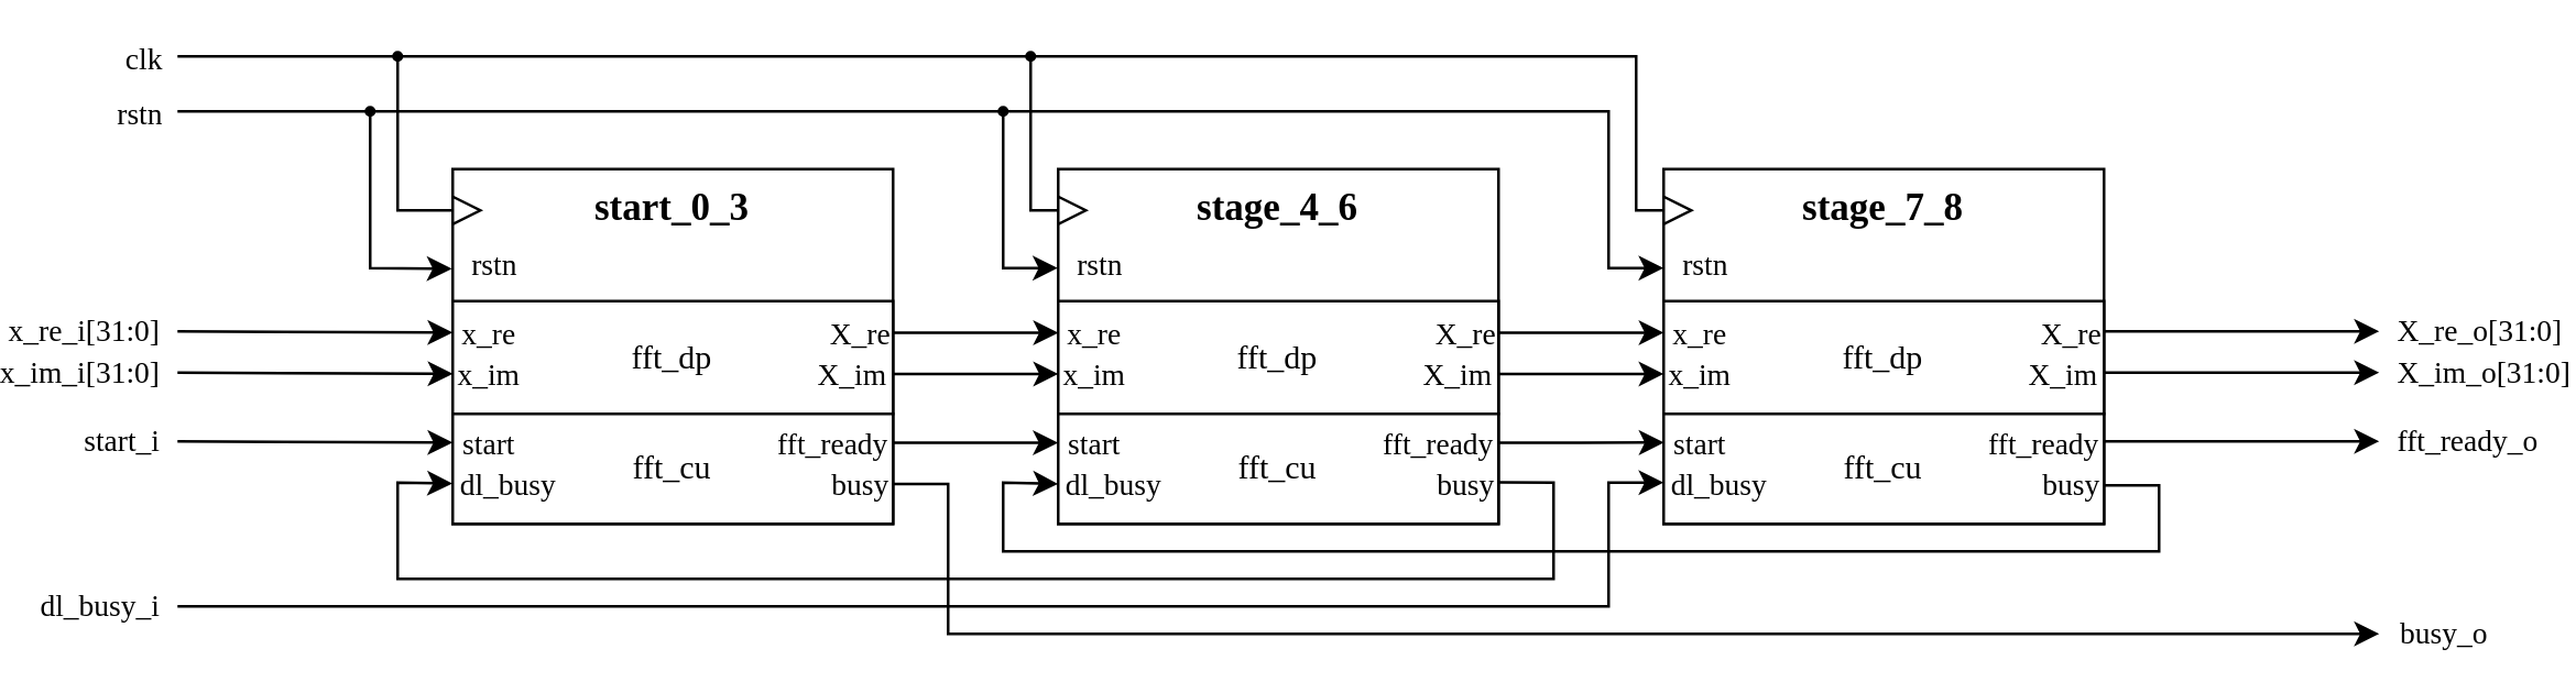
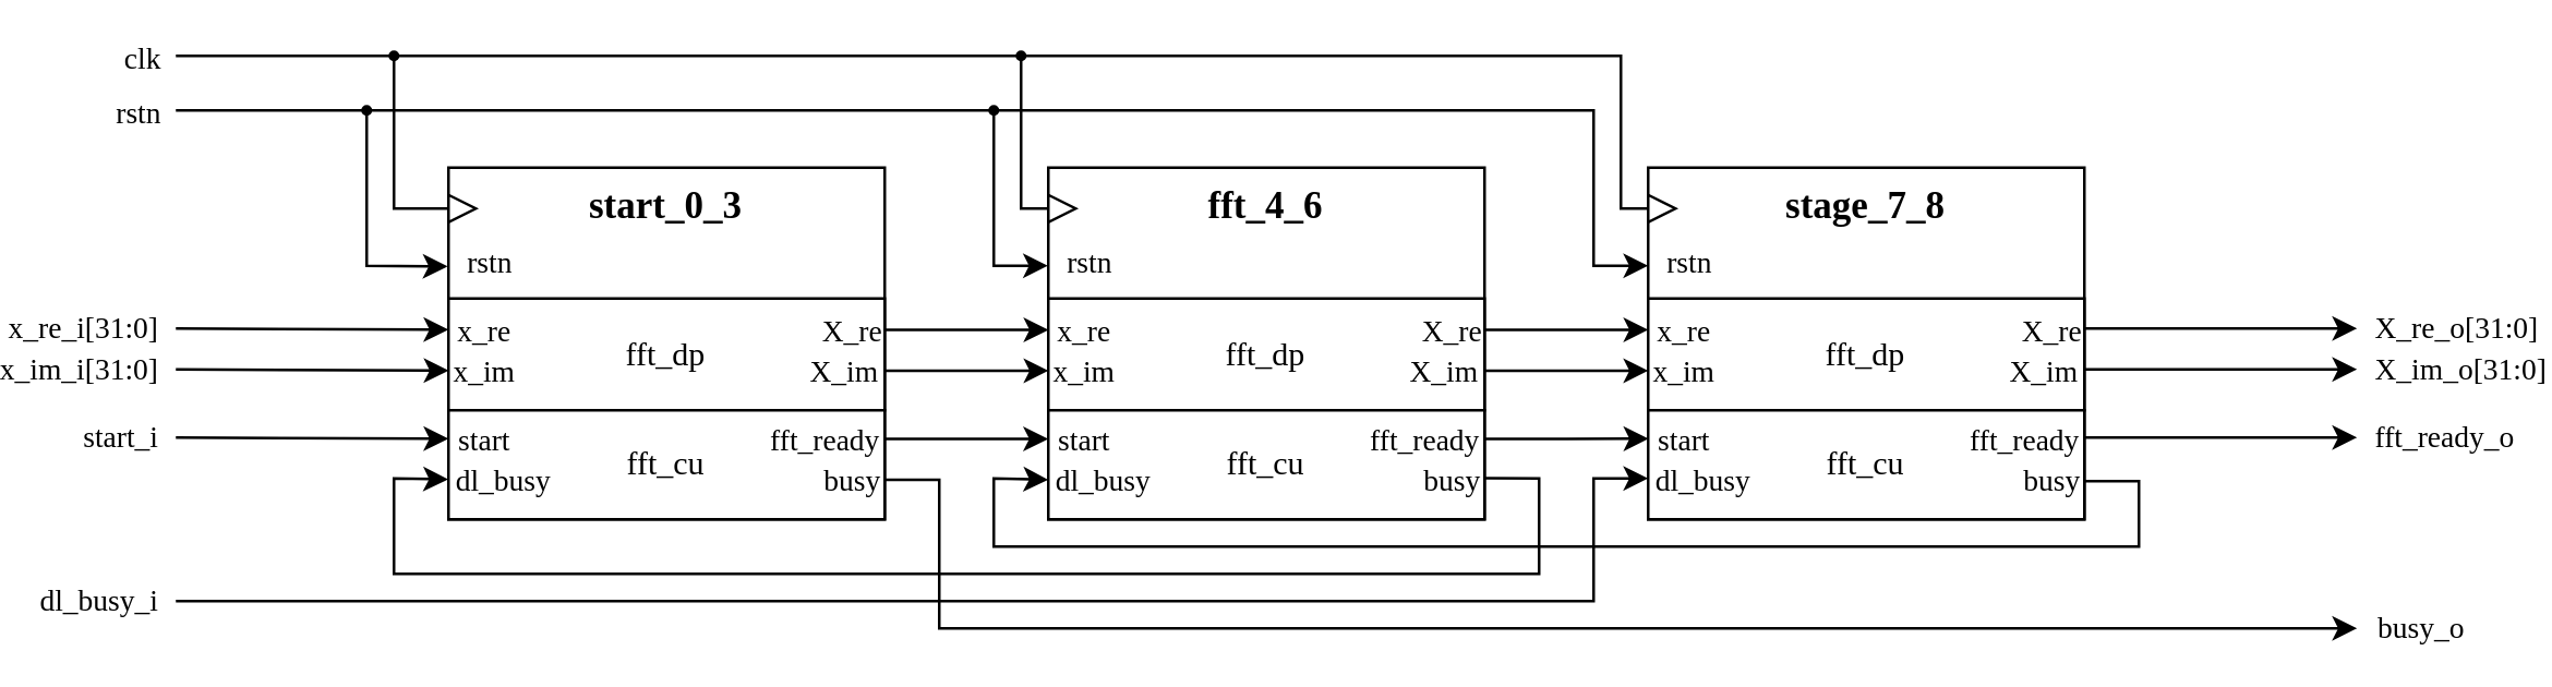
  <mxCell id="0" />
  <mxCell id="1" parent="0" />
  <mxCell id="2" value="&lt;span&gt;start_0_3&lt;/span&gt;" style="rounded=0;whiteSpace=wrap;html=1;fillColor=default;verticalAlign=top;fontFamily=NewsGotT;fontStyle=1;fontSize=14;" parent="1" vertex="1"><mxGeometry x="120" y="61" width="160" height="129" as="geometry" /></mxCell>
  <mxCell id="3" value="fft_dp" style="rounded=0;whiteSpace=wrap;html=1;fontFamily=NewsGotT;" parent="1" vertex="1"><mxGeometry x="120" y="109" width="160" height="41" as="geometry" /></mxCell>
  <mxCell id="4" value="" style="endArrow=none;html=1;rounded=0;entryX=0;entryY=0.25;entryDx=0;entryDy=0;endFill=0;fontFamily=NewsGotT;" parent="1" edge="1"><mxGeometry width="50" height="50" relative="1" as="geometry"><mxPoint x="20" y="20" as="sourcePoint" /><mxPoint x="120" y="76" as="targetPoint" /><Array as="points"><mxPoint x="100" y="20" /><mxPoint x="100" y="76" /></Array></mxGeometry></mxCell>
  <mxCell id="5" value="clk" style="edgeLabel;html=1;align=right;verticalAlign=middle;resizable=0;points=[];fontFamily=NewsGotT;" parent="4" vertex="1" connectable="0"><mxGeometry x="-0.244" y="1" relative="1" as="geometry"><mxPoint x="-64" y="1" as="offset" /></mxGeometry></mxCell>
  <mxCell id="6" value="" style="triangle;whiteSpace=wrap;html=1;fontFamily=NewsGotT;" parent="1" vertex="1"><mxGeometry x="120" y="71" width="10" height="10" as="geometry" /></mxCell>
  <mxCell id="7" value="fft_cu" style="rounded=0;whiteSpace=wrap;html=1;fontFamily=NewsGotT;" parent="1" vertex="1"><mxGeometry x="120" y="150" width="160" height="40" as="geometry" /></mxCell>
  <mxCell id="8" value="start" style="text;html=1;align=center;verticalAlign=middle;resizable=0;points=[];autosize=1;strokeColor=none;fillColor=none;spacing=-5;fontSize=11;fontFamily=NewsGotT;" parent="1" vertex="1"><mxGeometry x="120" y="153" width="25" height="15" as="geometry" /></mxCell>
  <mxCell id="9" value="dl_busy" style="text;html=1;align=center;verticalAlign=middle;resizable=0;points=[];autosize=1;strokeColor=none;fillColor=none;spacing=-5;fontSize=11;fontFamily=NewsGotT;" parent="1" vertex="1"><mxGeometry x="120" y="168" width="40" height="15" as="geometry" /></mxCell>
  <mxCell id="10" value="x_re" style="text;html=1;align=center;verticalAlign=middle;resizable=0;points=[];autosize=1;strokeColor=none;fillColor=none;spacing=-5;fontSize=11;fontFamily=NewsGotT;" parent="1" vertex="1"><mxGeometry x="120" y="113" width="25" height="15" as="geometry" /></mxCell>
  <mxCell id="11" value="x_im" style="text;html=1;align=center;verticalAlign=middle;resizable=0;points=[];autosize=1;strokeColor=none;fillColor=none;spacing=-5;fontSize=11;fontFamily=NewsGotT;" parent="1" vertex="1"><mxGeometry x="120" y="128" width="25" height="15" as="geometry" /></mxCell>
  <mxCell id="12" value="fft_ready" style="text;html=1;align=center;verticalAlign=middle;resizable=0;points=[];autosize=1;strokeColor=none;fillColor=none;spacing=-5;fontSize=11;fontFamily=NewsGotT;" parent="1" vertex="1"><mxGeometry x="235" y="153" width="45" height="15" as="geometry" /></mxCell>
  <mxCell id="13" value="busy_o" style="edgeStyle=orthogonalEdgeStyle;rounded=0;orthogonalLoop=1;jettySize=auto;html=1;fontFamily=NewsGotT;align=left;" parent="1" source="14" edge="1"><mxGeometry x="1" y="-5" relative="1" as="geometry"><mxPoint x="820" y="230" as="targetPoint" /><Array as="points"><mxPoint x="300" y="175" /><mxPoint x="300" y="230" /></Array><mxPoint x="5" y="-5" as="offset" /></mxGeometry></mxCell>
  <mxCell id="14" value="busy" style="text;html=1;align=center;verticalAlign=middle;resizable=0;points=[];autosize=1;strokeColor=none;fillColor=none;spacing=-5;fontSize=11;fontFamily=NewsGotT;" parent="1" vertex="1"><mxGeometry x="255" y="168" width="25" height="15" as="geometry" /></mxCell>
  <mxCell id="15" value="X_re" style="text;html=1;align=center;verticalAlign=middle;resizable=0;points=[];autosize=1;strokeColor=none;fillColor=none;spacing=-5;fontSize=11;fontFamily=NewsGotT;" parent="1" vertex="1"><mxGeometry x="255" y="113" width="25" height="15" as="geometry" /></mxCell>
  <mxCell id="16" value="X_im" style="text;html=1;align=center;verticalAlign=middle;resizable=0;points=[];autosize=1;strokeColor=none;fillColor=none;spacing=-5;fontSize=11;fontFamily=NewsGotT;" parent="1" vertex="1"><mxGeometry x="250" y="128" width="30" height="15" as="geometry" /></mxCell>
  <mxCell id="17" value="rstn" style="text;html=1;align=center;verticalAlign=middle;resizable=0;points=[];autosize=1;strokeColor=none;fillColor=none;spacing=-5;fontSize=11;fontFamily=NewsGotT;" parent="1" vertex="1"><mxGeometry x="125" y="88" width="20" height="15" as="geometry" /></mxCell>
  <mxCell id="18" value="" style="endArrow=classic;html=1;rounded=0;entryX=-0.002;entryY=0.281;entryDx=0;entryDy=0;entryPerimeter=0;fontFamily=NewsGotT;" parent="1" target="2" edge="1"><mxGeometry width="50" height="50" relative="1" as="geometry"><mxPoint x="20" y="40" as="sourcePoint" /><mxPoint x="170" y="70" as="targetPoint" /><Array as="points"><mxPoint x="90" y="40" /><mxPoint x="90" y="97" /></Array></mxGeometry></mxCell>
  <mxCell id="19" value="rstn" style="edgeLabel;html=1;align=right;verticalAlign=middle;resizable=0;points=[];fontFamily=NewsGotT;" parent="18" vertex="1" connectable="0"><mxGeometry x="-0.932" relative="1" as="geometry"><mxPoint x="-10" as="offset" /></mxGeometry></mxCell>
  <mxCell id="20" value="" style="endArrow=classic;html=1;rounded=0;startArrow=oval;startFill=1;startSize=3;entryX=-0.001;entryY=0.279;entryDx=0;entryDy=0;entryPerimeter=0;fontFamily=NewsGotT;" parent="1" target="21" edge="1"><mxGeometry width="50" height="50" relative="1" as="geometry"><mxPoint x="90" y="40" as="sourcePoint" /><mxPoint x="220" y="40" as="targetPoint" /><Array as="points"><mxPoint x="320" y="40" /><mxPoint x="320" y="97" /></Array></mxGeometry></mxCell>
- <mxCell id="21" value="&lt;b&gt;stage_4_6&lt;/b&gt;" style="rounded=0;whiteSpace=wrap;html=1;fillColor=default;verticalAlign=top;fontFamily=NewsGotT;fontSize=14;" parent="1" vertex="1"><mxGeometry x="340" y="61" width="160" height="129" as="geometry" /></mxCell>
+ <mxCell id="21" value="&lt;b&gt;fft_4_6&lt;/b&gt;" style="rounded=0;whiteSpace=wrap;html=1;fillColor=default;verticalAlign=top;fontFamily=NewsGotT;fontSize=14;" parent="1" vertex="1"><mxGeometry x="340" y="61" width="160" height="129" as="geometry" /></mxCell>
  <mxCell id="22" value="fft_dp" style="rounded=0;whiteSpace=wrap;html=1;fontFamily=NewsGotT;" parent="1" vertex="1"><mxGeometry x="340" y="109" width="160" height="41" as="geometry" /></mxCell>
  <mxCell id="23" value="" style="triangle;whiteSpace=wrap;html=1;fontFamily=NewsGotT;" parent="1" vertex="1"><mxGeometry x="340" y="71" width="10" height="10" as="geometry" /></mxCell>
  <mxCell id="24" value="fft_cu" style="rounded=0;whiteSpace=wrap;html=1;fontFamily=NewsGotT;" parent="1" vertex="1"><mxGeometry x="340" y="150" width="160" height="40" as="geometry" /></mxCell>
  <mxCell id="25" value="start" style="text;html=1;align=center;verticalAlign=middle;resizable=0;points=[];autosize=1;strokeColor=none;fillColor=none;spacing=-5;fontSize=11;fontFamily=NewsGotT;" parent="1" vertex="1"><mxGeometry x="340" y="153" width="25" height="15" as="geometry" /></mxCell>
  <mxCell id="26" value="dl_busy" style="text;html=1;align=center;verticalAlign=middle;resizable=0;points=[];autosize=1;strokeColor=none;fillColor=none;spacing=-5;fontSize=11;fontFamily=NewsGotT;" parent="1" vertex="1"><mxGeometry x="340" y="168" width="40" height="15" as="geometry" /></mxCell>
  <mxCell id="27" value="x_re" style="text;html=1;align=center;verticalAlign=middle;resizable=0;points=[];autosize=1;strokeColor=none;fillColor=none;spacing=-5;fontSize=11;fontFamily=NewsGotT;" parent="1" vertex="1"><mxGeometry x="340" y="113" width="25" height="15" as="geometry" /></mxCell>
  <mxCell id="28" value="x_im" style="text;html=1;align=center;verticalAlign=middle;resizable=0;points=[];autosize=1;strokeColor=none;fillColor=none;spacing=-5;fontSize=11;fontFamily=NewsGotT;" parent="1" vertex="1"><mxGeometry x="340" y="128" width="25" height="15" as="geometry" /></mxCell>
  <mxCell id="29" value="fft_ready" style="text;html=1;align=center;verticalAlign=middle;resizable=0;points=[];autosize=1;strokeColor=none;fillColor=none;spacing=-5;fontSize=11;fontFamily=NewsGotT;" parent="1" vertex="1"><mxGeometry x="455" y="153" width="45" height="15" as="geometry" /></mxCell>
  <mxCell id="30" value="busy" style="text;html=1;align=center;verticalAlign=middle;resizable=0;points=[];autosize=1;strokeColor=none;fillColor=none;spacing=-5;fontSize=11;fontFamily=NewsGotT;" parent="1" vertex="1"><mxGeometry x="475" y="168" width="25" height="15" as="geometry" /></mxCell>
  <mxCell id="31" value="X_re" style="text;html=1;align=center;verticalAlign=middle;resizable=0;points=[];autosize=1;strokeColor=none;fillColor=none;spacing=-5;fontSize=11;fontFamily=NewsGotT;" parent="1" vertex="1"><mxGeometry x="475" y="113" width="25" height="15" as="geometry" /></mxCell>
  <mxCell id="32" value="X_im" style="text;html=1;align=center;verticalAlign=middle;resizable=0;points=[];autosize=1;strokeColor=none;fillColor=none;spacing=-5;fontSize=11;fontFamily=NewsGotT;" parent="1" vertex="1"><mxGeometry x="470" y="128" width="30" height="15" as="geometry" /></mxCell>
  <mxCell id="33" value="rstn" style="text;html=1;align=center;verticalAlign=middle;resizable=0;points=[];autosize=1;strokeColor=none;fillColor=none;spacing=-5;fontSize=11;fontFamily=NewsGotT;" parent="1" vertex="1"><mxGeometry x="345" y="88" width="20" height="15" as="geometry" /></mxCell>
  <mxCell id="34" value="" style="endArrow=none;html=1;rounded=0;startArrow=oval;startFill=1;startSize=3;entryX=0;entryY=0.5;entryDx=0;entryDy=0;fontFamily=NewsGotT;" parent="1" target="23" edge="1"><mxGeometry width="50" height="50" relative="1" as="geometry"><mxPoint x="100" y="20" as="sourcePoint" /><mxPoint x="220" y="70" as="targetPoint" /><Array as="points"><mxPoint x="330" y="20" /><mxPoint x="330" y="76" /></Array></mxGeometry></mxCell>
  <mxCell id="35" style="edgeStyle=orthogonalEdgeStyle;rounded=0;orthogonalLoop=1;jettySize=auto;html=1;entryX=-0.003;entryY=0.501;entryDx=0;entryDy=0;entryPerimeter=0;exitX=0.996;exitY=0.503;exitDx=0;exitDy=0;exitPerimeter=0;fontFamily=NewsGotT;" parent="1" source="12" target="25" edge="1"><mxGeometry relative="1" as="geometry"><mxPoint x="275" y="161.5" as="sourcePoint" /><mxPoint x="335" y="160.5" as="targetPoint" /><Array as="points"><mxPoint x="320" y="160" /><mxPoint x="320" y="160" /></Array></mxGeometry></mxCell>
  <mxCell id="36" value="x_re_i[31:0]" style="endArrow=classic;html=1;rounded=0;align=right;entryX=-0.002;entryY=0.496;entryDx=0;entryDy=0;entryPerimeter=0;fontFamily=NewsGotT;" parent="1" target="10" edge="1"><mxGeometry x="-1" y="5" width="50" height="50" relative="1" as="geometry"><mxPoint x="20" y="120" as="sourcePoint" /><mxPoint x="120" y="120" as="targetPoint" /><mxPoint x="-5" y="5" as="offset" /></mxGeometry></mxCell>
  <mxCell id="37" value="x_im_i[31:0]" style="endArrow=classic;html=1;rounded=0;entryX=0.001;entryY=0.495;entryDx=0;entryDy=0;entryPerimeter=0;align=right;fontFamily=NewsGotT;" parent="1" target="11" edge="1"><mxGeometry x="-1" y="5" width="50" height="50" relative="1" as="geometry"><mxPoint x="20" y="135" as="sourcePoint" /><mxPoint x="120" y="137.83" as="targetPoint" /><mxPoint x="-5" y="5" as="offset" /></mxGeometry></mxCell>
  <mxCell id="38" value="start_i" style="endArrow=classic;html=1;rounded=0;align=right;entryX=-0.002;entryY=0.496;entryDx=0;entryDy=0;entryPerimeter=0;fontFamily=NewsGotT;" parent="1" target="8" edge="1"><mxGeometry x="-1" y="5" width="50" height="50" relative="1" as="geometry"><mxPoint x="20" y="160" as="sourcePoint" /><mxPoint x="120" y="161" as="targetPoint" /><mxPoint x="-5" y="5" as="offset" /></mxGeometry></mxCell>
  <mxCell id="39" value="dl_busy_i" style="endArrow=classic;html=1;rounded=0;align=right;fontFamily=NewsGotT;" parent="1" edge="1"><mxGeometry x="-1" y="5" width="50" height="50" relative="1" as="geometry"><mxPoint x="20" y="220" as="sourcePoint" /><mxPoint x="560" y="175" as="targetPoint" /><mxPoint x="-5" y="5" as="offset" /><Array as="points"><mxPoint x="540" y="220" /><mxPoint x="540" y="175" /></Array></mxGeometry></mxCell>
  <mxCell id="40" value="&lt;b&gt;stage_7_8&lt;/b&gt;" style="rounded=0;whiteSpace=wrap;html=1;fillColor=default;verticalAlign=top;fontFamily=NewsGotT;fontSize=14;" parent="1" vertex="1"><mxGeometry x="560" y="61" width="160" height="129" as="geometry" /></mxCell>
  <mxCell id="41" value="fft_dp" style="rounded=0;whiteSpace=wrap;html=1;fontFamily=NewsGotT;" parent="1" vertex="1"><mxGeometry x="560" y="109" width="160" height="41" as="geometry" /></mxCell>
  <mxCell id="42" value="" style="triangle;whiteSpace=wrap;html=1;fontFamily=NewsGotT;" parent="1" vertex="1"><mxGeometry x="560" y="71" width="10" height="10" as="geometry" /></mxCell>
  <mxCell id="43" value="fft_cu" style="rounded=0;whiteSpace=wrap;html=1;fontFamily=NewsGotT;" parent="1" vertex="1"><mxGeometry x="560" y="150" width="160" height="40" as="geometry" /></mxCell>
  <mxCell id="44" value="start" style="text;html=1;align=center;verticalAlign=middle;resizable=0;points=[];autosize=1;strokeColor=none;fillColor=none;spacing=-5;fontSize=11;fontFamily=NewsGotT;" parent="1" vertex="1"><mxGeometry x="560" y="153" width="25" height="15" as="geometry" /></mxCell>
  <mxCell id="45" value="dl_busy" style="text;html=1;align=center;verticalAlign=middle;resizable=0;points=[];autosize=1;strokeColor=none;fillColor=none;spacing=-5;fontSize=11;fontFamily=NewsGotT;" parent="1" vertex="1"><mxGeometry x="560" y="168" width="40" height="15" as="geometry" /></mxCell>
  <mxCell id="46" value="x_re" style="text;html=1;align=center;verticalAlign=middle;resizable=0;points=[];autosize=1;strokeColor=none;fillColor=none;spacing=-5;fontSize=11;fontFamily=NewsGotT;" parent="1" vertex="1"><mxGeometry x="560" y="113" width="25" height="15" as="geometry" /></mxCell>
  <mxCell id="47" value="x_im" style="text;html=1;align=center;verticalAlign=middle;resizable=0;points=[];autosize=1;strokeColor=none;fillColor=none;spacing=-5;fontSize=11;fontFamily=NewsGotT;" parent="1" vertex="1"><mxGeometry x="560" y="128" width="25" height="15" as="geometry" /></mxCell>
  <mxCell id="48" value="&lt;div align=&quot;left&quot;&gt;fft_ready_o&lt;/div&gt;" style="edgeStyle=orthogonalEdgeStyle;rounded=0;orthogonalLoop=1;jettySize=auto;html=1;align=left;fontFamily=NewsGotT;" parent="1" source="49" edge="1"><mxGeometry x="1" y="-5" relative="1" as="geometry"><mxPoint x="820" y="160" as="targetPoint" /><mxPoint x="5" y="-5" as="offset" /></mxGeometry></mxCell>
  <mxCell id="49" value="fft_ready" style="text;html=1;align=center;verticalAlign=middle;resizable=0;points=[];autosize=1;strokeColor=none;fillColor=none;spacing=-5;fontSize=11;fontFamily=NewsGotT;" parent="1" vertex="1"><mxGeometry x="675" y="153" width="45" height="15" as="geometry" /></mxCell>
  <mxCell id="50" value="busy" style="text;html=1;align=center;verticalAlign=middle;resizable=0;points=[];autosize=1;strokeColor=none;fillColor=none;spacing=-5;fontSize=11;fontFamily=NewsGotT;" parent="1" vertex="1"><mxGeometry x="695" y="168" width="25" height="15" as="geometry" /></mxCell>
  <mxCell id="51" value="&lt;div&gt;X_re_o[31:0]&lt;/div&gt;" style="edgeStyle=orthogonalEdgeStyle;rounded=0;orthogonalLoop=1;jettySize=auto;html=1;align=left;fontFamily=NewsGotT;" parent="1" source="52" edge="1"><mxGeometry x="1" y="5" relative="1" as="geometry"><mxPoint x="820" y="120" as="targetPoint" /><mxPoint x="5" y="5" as="offset" /></mxGeometry></mxCell>
  <mxCell id="52" value="X_re" style="text;html=1;align=center;verticalAlign=middle;resizable=0;points=[];autosize=1;strokeColor=none;fillColor=none;spacing=-5;fontSize=11;fontFamily=NewsGotT;" parent="1" vertex="1"><mxGeometry x="695" y="113" width="25" height="15" as="geometry" /></mxCell>
  <mxCell id="53" value="X_im_o[31:0]" style="edgeStyle=orthogonalEdgeStyle;rounded=0;orthogonalLoop=1;jettySize=auto;html=1;align=left;fontFamily=NewsGotT;" parent="1" source="54" edge="1"><mxGeometry x="1" y="-5" relative="1" as="geometry"><mxPoint x="820" y="135" as="targetPoint" /><mxPoint x="5" y="-5" as="offset" /></mxGeometry></mxCell>
  <mxCell id="54" value="X_im" style="text;html=1;align=center;verticalAlign=middle;resizable=0;points=[];autosize=1;strokeColor=none;fillColor=none;spacing=-5;fontSize=11;fontFamily=NewsGotT;" parent="1" vertex="1"><mxGeometry x="690" y="128" width="30" height="15" as="geometry" /></mxCell>
  <mxCell id="55" value="rstn" style="text;html=1;align=center;verticalAlign=middle;resizable=0;points=[];autosize=1;strokeColor=none;fillColor=none;spacing=-5;fontSize=11;fontFamily=NewsGotT;" parent="1" vertex="1"><mxGeometry x="565" y="88" width="20" height="15" as="geometry" /></mxCell>
  <mxCell id="56" value="" style="endArrow=none;html=1;rounded=0;startArrow=oval;startFill=1;startSize=3;fontFamily=NewsGotT;" parent="1" edge="1"><mxGeometry width="50" height="50" relative="1" as="geometry"><mxPoint x="330" y="20" as="sourcePoint" /><mxPoint x="560" y="76" as="targetPoint" /><Array as="points"><mxPoint x="550" y="20" /><mxPoint x="550" y="76" /></Array></mxGeometry></mxCell>
  <mxCell id="57" value="" style="endArrow=classic;html=1;rounded=0;startArrow=oval;startFill=1;startSize=3;entryX=-0.001;entryY=0.279;entryDx=0;entryDy=0;entryPerimeter=0;fontFamily=NewsGotT;" parent="1" edge="1"><mxGeometry width="50" height="50" relative="1" as="geometry"><mxPoint x="320" y="40" as="sourcePoint" /><mxPoint x="560" y="97" as="targetPoint" /><Array as="points"><mxPoint x="540" y="40" /><mxPoint x="540" y="97" /></Array></mxGeometry></mxCell>
  <mxCell id="58" value="" style="endArrow=classic;html=1;rounded=0;exitX=0.995;exitY=0.461;exitDx=0;exitDy=0;exitPerimeter=0;entryX=-0.004;entryY=0.49;entryDx=0;entryDy=0;entryPerimeter=0;endFill=1;fontFamily=NewsGotT;" parent="1" source="30" target="9" edge="1"><mxGeometry width="50" height="50" relative="1" as="geometry"><mxPoint x="315" y="115" as="sourcePoint" /><mxPoint x="365" y="65" as="targetPoint" /><Array as="points"><mxPoint x="520" y="175" /><mxPoint x="520" y="210" /><mxPoint x="100" y="210" /><mxPoint x="100" y="175" /></Array></mxGeometry></mxCell>
  <mxCell id="59" value="" style="endArrow=classic;html=1;rounded=0;exitX=0.996;exitY=0.504;exitDx=0;exitDy=0;exitPerimeter=0;entryX=-0.001;entryY=0.498;entryDx=0;entryDy=0;entryPerimeter=0;endFill=1;fontFamily=NewsGotT;" parent="1" target="26" edge="1"><mxGeometry width="50" height="50" relative="1" as="geometry"><mxPoint x="720" y="176" as="sourcePoint" /><mxPoint x="340" y="177" as="targetPoint" /><Array as="points"><mxPoint x="740" y="176" /><mxPoint x="740" y="200" /><mxPoint x="320" y="200" /><mxPoint x="320" y="175" /></Array></mxGeometry></mxCell>
  <mxCell id="60" style="edgeStyle=orthogonalEdgeStyle;rounded=0;orthogonalLoop=1;jettySize=auto;html=1;entryX=0.001;entryY=0.501;entryDx=0;entryDy=0;entryPerimeter=0;fontFamily=NewsGotT;" parent="1" source="15" target="27" edge="1"><mxGeometry relative="1" as="geometry" /></mxCell>
  <mxCell id="61" style="edgeStyle=orthogonalEdgeStyle;rounded=0;orthogonalLoop=1;jettySize=auto;html=1;entryX=0.002;entryY=0.499;entryDx=0;entryDy=0;entryPerimeter=0;fontFamily=NewsGotT;" parent="1" source="16" target="28" edge="1"><mxGeometry relative="1" as="geometry" /></mxCell>
  <mxCell id="62" style="edgeStyle=orthogonalEdgeStyle;rounded=0;orthogonalLoop=1;jettySize=auto;html=1;entryX=0.002;entryY=0.5;entryDx=0;entryDy=0;entryPerimeter=0;fontFamily=NewsGotT;" parent="1" source="31" target="46" edge="1"><mxGeometry relative="1" as="geometry" /></mxCell>
  <mxCell id="63" style="edgeStyle=orthogonalEdgeStyle;rounded=0;orthogonalLoop=1;jettySize=auto;html=1;entryX=0.001;entryY=0.499;entryDx=0;entryDy=0;entryPerimeter=0;fontFamily=NewsGotT;" parent="1" source="32" target="47" edge="1"><mxGeometry relative="1" as="geometry" /></mxCell>
  <mxCell id="64" style="edgeStyle=orthogonalEdgeStyle;rounded=0;orthogonalLoop=1;jettySize=auto;html=1;entryX=0.003;entryY=0.495;entryDx=0;entryDy=0;entryPerimeter=0;fontFamily=NewsGotT;" parent="1" source="29" target="44" edge="1"><mxGeometry relative="1" as="geometry" /></mxCell>
